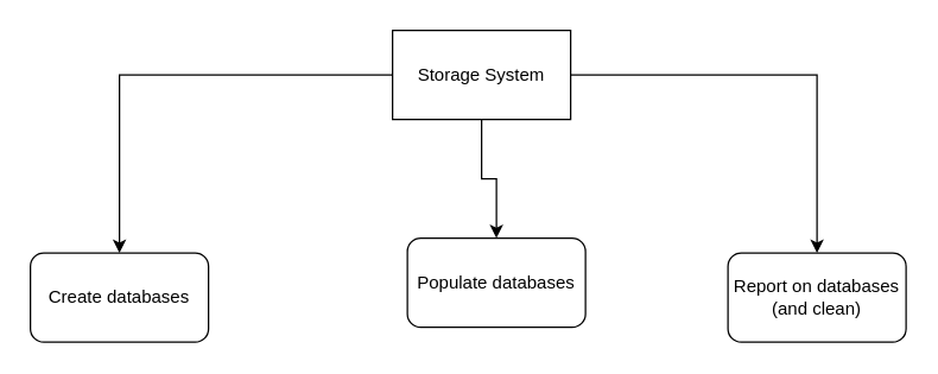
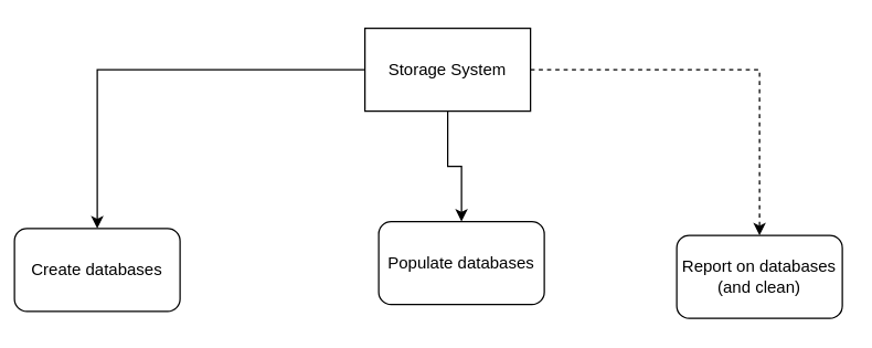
  <mxCell id="0" />
  <mxCell id="1" parent="0" />
  <mxCell id="2" style="edgeStyle=orthogonalEdgeStyle;rounded=0;orthogonalLoop=1;jettySize=auto;html=1;" edge="1" parent="1" source="5" target="6"><mxGeometry relative="1" as="geometry" /></mxCell>
  <mxCell id="3" style="edgeStyle=orthogonalEdgeStyle;rounded=0;orthogonalLoop=1;jettySize=auto;html=1;" edge="1" parent="1" source="5" target="7"><mxGeometry relative="1" as="geometry" /></mxCell>
- <mxCell id="4" style="edgeStyle=orthogonalEdgeStyle;rounded=0;orthogonalLoop=1;jettySize=auto;html=1;" edge="1" parent="1" source="5" target="8"><mxGeometry relative="1" as="geometry" /></mxCell>
+ <mxCell id="4" style="edgeStyle=orthogonalEdgeStyle;rounded=0;orthogonalLoop=1;jettySize=auto;html=1;dashed=1;" edge="1" parent="1" source="5" target="8"><mxGeometry relative="1" as="geometry" /></mxCell>
  <mxCell id="5" value="Storage System" style="rounded=0;whiteSpace=wrap;html=1;" vertex="1" parent="1"><mxGeometry x="264" y="20" width="120" height="60" as="geometry" /></mxCell>
- <mxCell id="6" value="Create databases" style="rounded=1;whiteSpace=wrap;html=1;" vertex="1" parent="1"><mxGeometry x="20" y="170" width="120" height="60" as="geometry" /></mxCell>
+ <mxCell id="6" value="Create databases" style="rounded=1;whiteSpace=wrap;html=1;" vertex="1" parent="1"><mxGeometry x="10" y="165" width="120" height="60" as="geometry" /></mxCell>
  <mxCell id="7" value="Populate databases" style="rounded=1;whiteSpace=wrap;html=1;" vertex="1" parent="1"><mxGeometry x="274" y="160" width="120" height="60" as="geometry" /></mxCell>
  <mxCell id="8" value="Report on databases (and clean)" style="rounded=1;whiteSpace=wrap;html=1;" vertex="1" parent="1"><mxGeometry x="490" y="170" width="120" height="60" as="geometry" /></mxCell>
